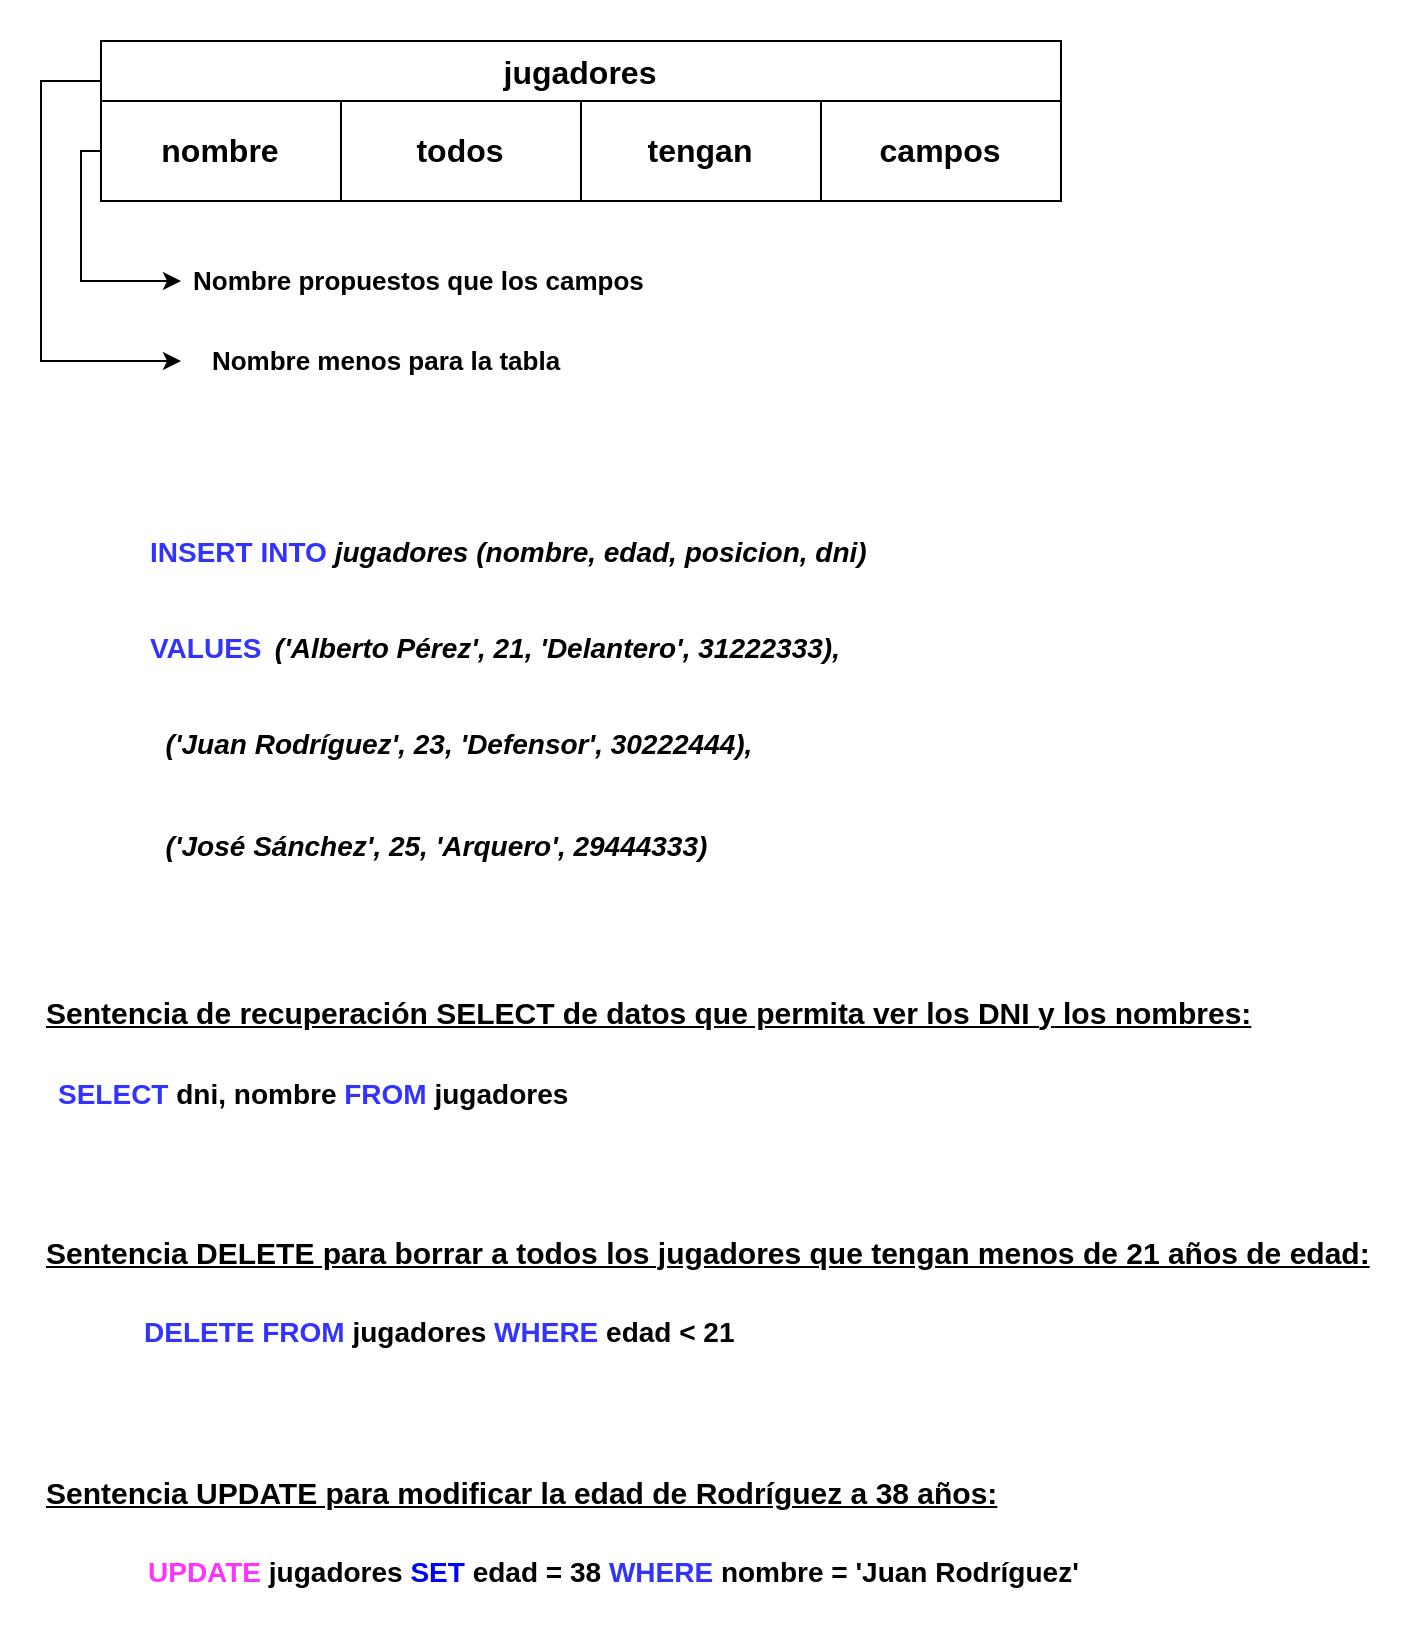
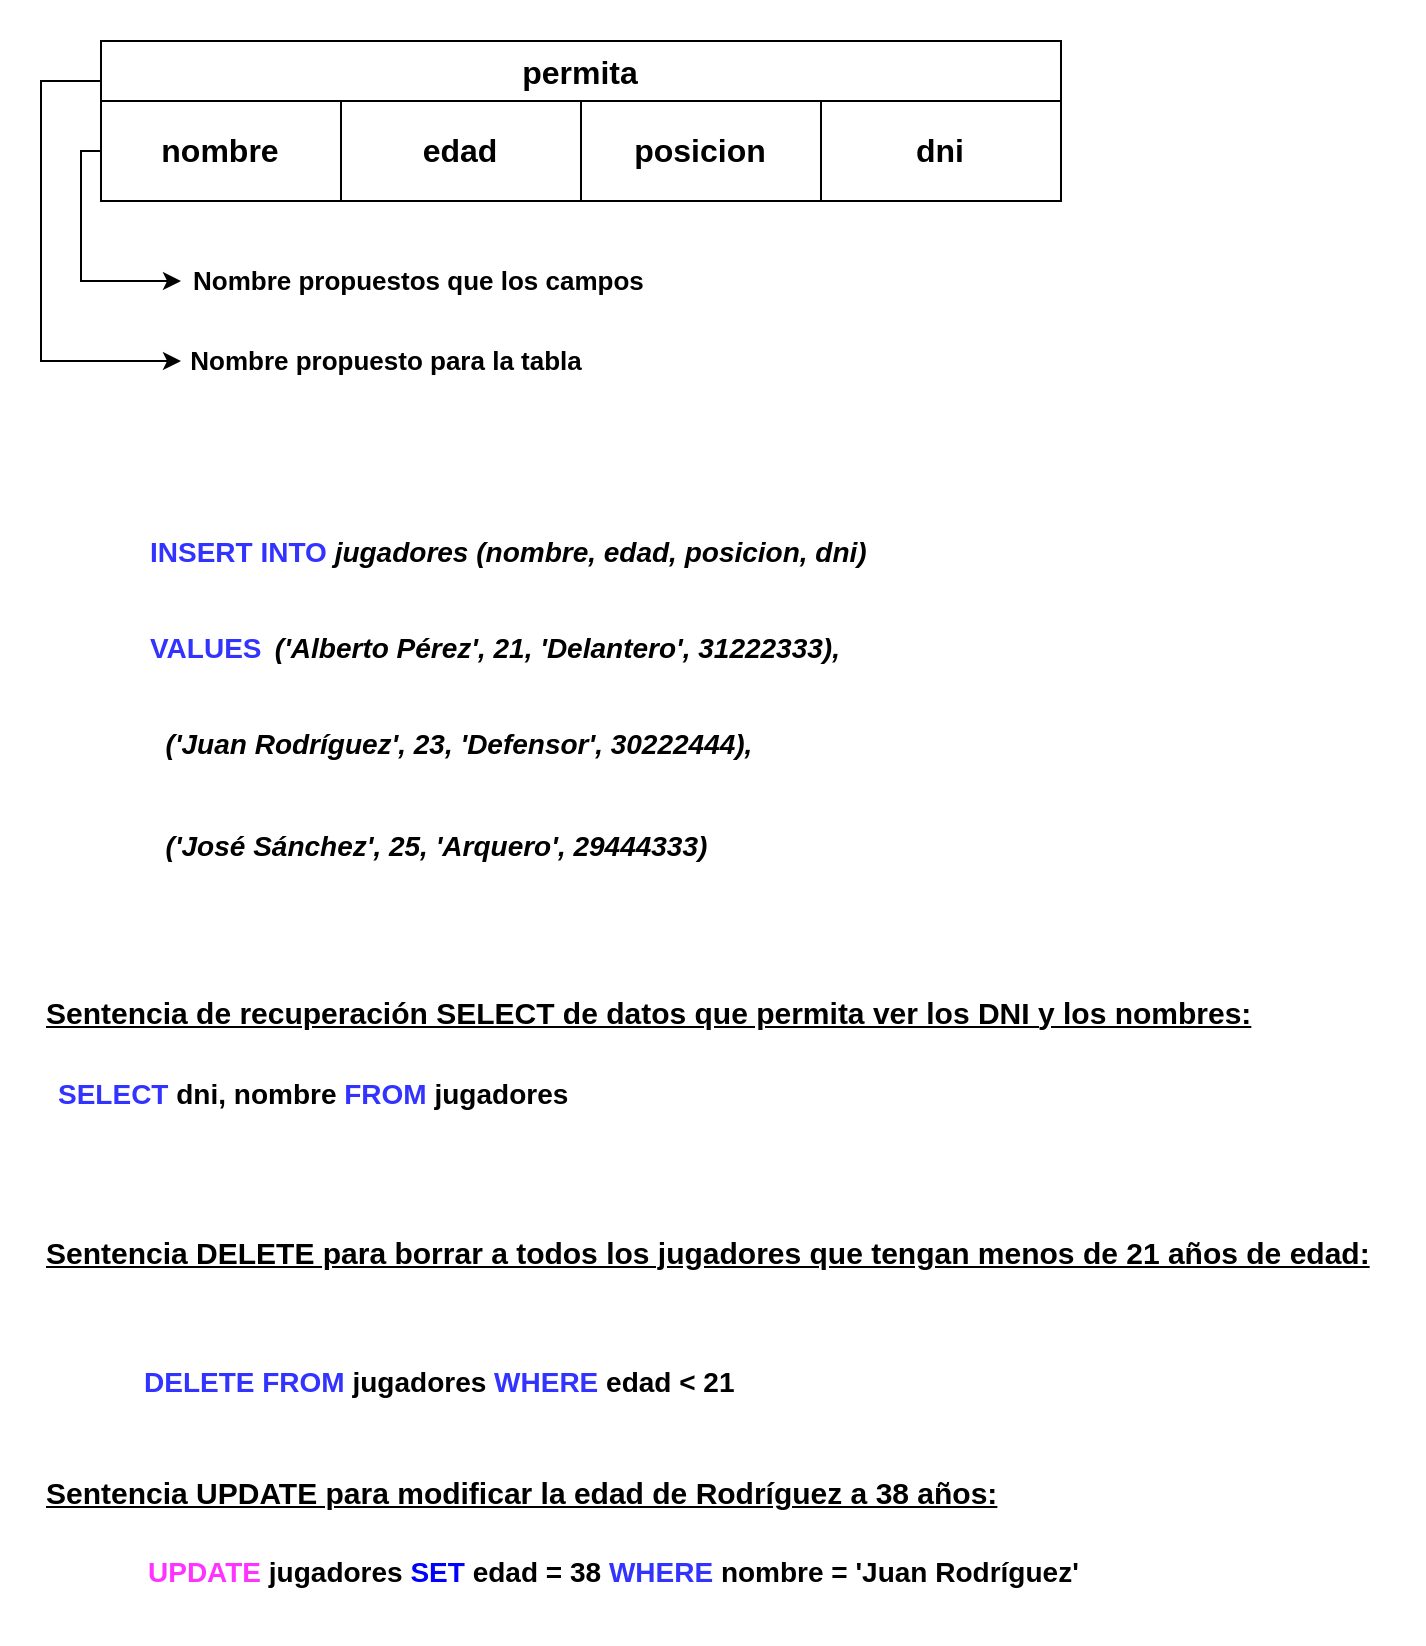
  <mxCell id="0" />
  <mxCell id="1" parent="0" />
  <mxCell id="2" style="edgeStyle=orthogonalEdgeStyle;rounded=0;orthogonalLoop=1;jettySize=auto;html=1;exitX=0;exitY=0.25;exitDx=0;exitDy=0;" edge="1" parent="1" source="3"><mxGeometry relative="1" as="geometry"><mxPoint x="90" y="180" as="targetPoint" /><Array as="points"><mxPoint x="20" y="40" /><mxPoint x="20" y="180" /><mxPoint x="80" y="180" /></Array></mxGeometry></mxCell>
- <mxCell id="3" value="jugadores" style="shape=table;startSize=30;container=1;collapsible=0;childLayout=tableLayout;strokeColor=default;fontSize=16;fontStyle=1" vertex="1" parent="1"><mxGeometry x="50" y="20" width="480" height="80" as="geometry" /></mxCell>
+ <mxCell id="3" value="permita" style="shape=table;startSize=30;container=1;collapsible=0;childLayout=tableLayout;strokeColor=default;fontSize=16;fontStyle=1" vertex="1" parent="1"><mxGeometry x="50" y="20" width="480" height="80" as="geometry" /></mxCell>
  <mxCell id="4" value="" style="shape=tableRow;horizontal=0;startSize=0;swimlaneHead=0;swimlaneBody=0;strokeColor=inherit;top=0;left=0;bottom=0;right=0;collapsible=0;dropTarget=0;fillColor=none;points=[[0,0.5],[1,0.5]];portConstraint=eastwest;fontSize=16;" vertex="1" parent="3"><mxGeometry y="30" width="480" height="50" as="geometry" /></mxCell>
  <mxCell id="5" value="&lt;b&gt;nombre&lt;/b&gt;" style="shape=partialRectangle;html=1;whiteSpace=wrap;connectable=0;strokeColor=inherit;overflow=hidden;fillColor=none;top=0;left=0;bottom=0;right=0;pointerEvents=1;fontSize=16;" vertex="1" parent="4"><mxGeometry width="120" height="50" as="geometry"><mxRectangle width="120" height="50" as="alternateBounds" /></mxGeometry></mxCell>
- <mxCell id="6" value="&lt;b&gt;todos&lt;/b&gt;" style="shape=partialRectangle;html=1;whiteSpace=wrap;connectable=0;strokeColor=inherit;overflow=hidden;fillColor=none;top=0;left=0;bottom=0;right=0;pointerEvents=1;fontSize=16;" vertex="1" parent="4"><mxGeometry x="120" width="120" height="50" as="geometry"><mxRectangle width="120" height="50" as="alternateBounds" /></mxGeometry></mxCell>
- <mxCell id="7" value="&lt;b&gt;tengan&lt;/b&gt;" style="shape=partialRectangle;html=1;whiteSpace=wrap;connectable=0;strokeColor=inherit;overflow=hidden;fillColor=none;top=0;left=0;bottom=0;right=0;pointerEvents=1;fontSize=16;" vertex="1" parent="4"><mxGeometry x="240" width="120" height="50" as="geometry"><mxRectangle width="120" height="50" as="alternateBounds" /></mxGeometry></mxCell>
- <mxCell id="8" value="&lt;b&gt;campos&lt;/b&gt;" style="shape=partialRectangle;html=1;whiteSpace=wrap;connectable=0;strokeColor=inherit;overflow=hidden;fillColor=none;top=0;left=0;bottom=0;right=0;pointerEvents=1;fontSize=16;" vertex="1" parent="4"><mxGeometry x="360" width="120" height="50" as="geometry"><mxRectangle width="120" height="50" as="alternateBounds" /></mxGeometry></mxCell>
+ <mxCell id="6" value="&lt;b&gt;edad&lt;/b&gt;" style="shape=partialRectangle;html=1;whiteSpace=wrap;connectable=0;strokeColor=inherit;overflow=hidden;fillColor=none;top=0;left=0;bottom=0;right=0;pointerEvents=1;fontSize=16;" vertex="1" parent="4"><mxGeometry x="120" width="120" height="50" as="geometry"><mxRectangle width="120" height="50" as="alternateBounds" /></mxGeometry></mxCell>
+ <mxCell id="7" value="&lt;b&gt;posicion&lt;/b&gt;" style="shape=partialRectangle;html=1;whiteSpace=wrap;connectable=0;strokeColor=inherit;overflow=hidden;fillColor=none;top=0;left=0;bottom=0;right=0;pointerEvents=1;fontSize=16;" vertex="1" parent="4"><mxGeometry x="240" width="120" height="50" as="geometry"><mxRectangle width="120" height="50" as="alternateBounds" /></mxGeometry></mxCell>
+ <mxCell id="8" value="&lt;b&gt;dni&lt;/b&gt;" style="shape=partialRectangle;html=1;whiteSpace=wrap;connectable=0;strokeColor=inherit;overflow=hidden;fillColor=none;top=0;left=0;bottom=0;right=0;pointerEvents=1;fontSize=16;" vertex="1" parent="4"><mxGeometry x="360" width="120" height="50" as="geometry"><mxRectangle width="120" height="50" as="alternateBounds" /></mxGeometry></mxCell>
  <mxCell id="9" style="edgeStyle=orthogonalEdgeStyle;rounded=0;orthogonalLoop=1;jettySize=auto;html=1;exitX=0;exitY=0.5;exitDx=0;exitDy=0;" edge="1" parent="1" source="4"><mxGeometry relative="1" as="geometry"><mxPoint x="90" y="140" as="targetPoint" /><Array as="points"><mxPoint x="40" y="75" /><mxPoint x="40" y="140" /><mxPoint x="90" y="140" /></Array></mxGeometry></mxCell>
  <mxCell id="10" value="&lt;font style=&quot;font-size: 13px;&quot;&gt;&lt;b&gt;Nombre propuestos que los campos&amp;nbsp;&lt;/b&gt;&lt;/font&gt;" style="text;html=1;strokeColor=none;fillColor=none;align=center;verticalAlign=middle;whiteSpace=wrap;rounded=0;" vertex="1" parent="1"><mxGeometry x="91" y="125" width="240" height="30" as="geometry" /></mxCell>
- <mxCell id="11" value="&lt;font style=&quot;font-size: 13px;&quot;&gt;&lt;b&gt;Nombre menos para la tabla&lt;/b&gt;&lt;/font&gt;" style="text;html=1;strokeColor=none;fillColor=none;align=center;verticalAlign=middle;whiteSpace=wrap;rounded=0;" vertex="1" parent="1"><mxGeometry x="93" y="165" width="200" height="30" as="geometry" /></mxCell>
+ <mxCell id="11" value="&lt;font style=&quot;font-size: 13px;&quot;&gt;&lt;b&gt;Nombre propuesto para la tabla&lt;/b&gt;&lt;/font&gt;" style="text;html=1;strokeColor=none;fillColor=none;align=center;verticalAlign=middle;whiteSpace=wrap;rounded=0;" vertex="1" parent="1"><mxGeometry x="93" y="165" width="200" height="30" as="geometry" /></mxCell>
  <mxCell id="12" value="&lt;h1 style=&quot;&quot;&gt;&lt;p style=&quot;font-size: 14px; border-color: var(--border-color); line-height: 20.8px;&quot;&gt;&lt;font color=&quot;#3333ff&quot;&gt;INSERT INTO&lt;/font&gt; &lt;i&gt;jugadores (nombre, edad, posicion, dni)&lt;/i&gt;&lt;/p&gt;&lt;p style=&quot;border-color: var(--border-color); line-height: 20.8px;&quot;&gt;&lt;span style=&quot;background-color: initial;&quot;&gt;&lt;font style=&quot;font-size: 14px;&quot; color=&quot;#3333ff&quot;&gt;VALUES&lt;/font&gt; &lt;i style=&quot;&quot;&gt;&lt;span style=&quot;font-size: 14px;&quot;&gt;('Alberto Pérez', 21, 'Delantero', 31222333),&lt;/span&gt;&lt;/i&gt;&lt;/span&gt;&lt;i style=&quot;font-size: 14px;&quot;&gt;&lt;br&gt;&lt;/i&gt;&lt;/p&gt;&lt;p style=&quot;border-color: var(--border-color); line-height: 20.8px;&quot;&gt;&lt;span style=&quot;background-color: initial;&quot;&gt;&lt;i style=&quot;&quot;&gt;&lt;span style=&quot;font-size: 14px;&quot;&gt; &lt;/span&gt;&lt;span style=&quot;font-size: 14px;&quot;&gt; &lt;/span&gt;&lt;span style=&quot;font-size: 14px; white-space: pre;&quot;&gt; &lt;/span&gt;&lt;span style=&quot;font-size: 14px; white-space: pre;&quot;&gt; &lt;/span&gt;&lt;span style=&quot;font-size: 14px;&quot;&gt;('Juan Rodríguez', 23, 'Defensor', 30222444),&amp;nbsp;&lt;/span&gt;&lt;/i&gt;&lt;/span&gt;&lt;br&gt;&lt;/p&gt;&lt;i&gt;&lt;font style=&quot;&quot;&gt;&lt;span style=&quot;font-size: 14px; white-space: pre;&quot;&gt; &lt;/span&gt;&lt;span style=&quot;font-size: 14px; white-space: pre;&quot;&gt; &lt;/span&gt;&lt;span style=&quot;font-size: 14px;&quot;&gt;('José Sánchez', 25, 'Arquero', 29444333)&lt;/span&gt;&lt;/font&gt;&lt;/i&gt;&lt;/h1&gt;" style="text;html=1;strokeColor=none;fillColor=none;spacing=5;spacingTop=-20;whiteSpace=wrap;overflow=hidden;rounded=0;" vertex="1" parent="1"><mxGeometry x="70" y="260" width="540" height="181" as="geometry" /></mxCell>
  <mxCell id="13" value="&lt;b style=&quot;border-color: var(--border-color);&quot;&gt;&lt;font style=&quot;border-color: var(--border-color);&quot; size=&quot;1&quot;&gt;&lt;u style=&quot;border-color: var(--border-color); font-size: 15px;&quot;&gt;Sentencia de recuperación SELECT de datos que permita ver los DNI y los nombres:&lt;/u&gt;&lt;/font&gt;&lt;/b&gt;" style="text;html=1;strokeColor=none;fillColor=none;align=left;verticalAlign=middle;whiteSpace=wrap;rounded=0;" vertex="1" parent="1"><mxGeometry x="21" y="491" width="610" height="30" as="geometry" /></mxCell>
  <mxCell id="14" value="&lt;font style=&quot;font-size: 14px;&quot;&gt;&lt;b&gt;&lt;font color=&quot;#3333ff&quot;&gt;SELECT &lt;/font&gt;dni, nombre &lt;font color=&quot;#3333ff&quot;&gt;FROM &lt;/font&gt;jugadores&lt;/b&gt;&lt;/font&gt;" style="text;html=1;strokeColor=none;fillColor=none;align=left;verticalAlign=middle;whiteSpace=wrap;rounded=0;" vertex="1" parent="1"><mxGeometry x="27" y="532" width="260" height="30" as="geometry" /></mxCell>
  <mxCell id="15" value="&lt;font size=&quot;1&quot; style=&quot;&quot;&gt;&lt;b style=&quot;&quot;&gt;&lt;u style=&quot;font-size: 15px;&quot;&gt;Sentencia DELETE para borrar a todos los jugadores que tengan menos de 21 años de edad:&lt;/u&gt;&lt;/b&gt;&lt;/font&gt;" style="text;html=1;strokeColor=none;fillColor=none;align=left;verticalAlign=middle;whiteSpace=wrap;rounded=0;" vertex="1" parent="1"><mxGeometry x="21" y="611" width="670" height="30" as="geometry" /></mxCell>
- <mxCell id="16" value="&lt;font style=&quot;font-size: 14px;&quot;&gt;&lt;b&gt;&lt;font color=&quot;#3333ff&quot;&gt;DELETE FROM &lt;/font&gt;jugadores &lt;font color=&quot;#3333ff&quot;&gt;WHERE &lt;/font&gt;edad &amp;lt; 21&lt;/b&gt;&lt;/font&gt;" style="text;html=1;strokeColor=none;fillColor=none;align=left;verticalAlign=middle;whiteSpace=wrap;rounded=0;" vertex="1" parent="1"><mxGeometry x="70" y="651" width="321" height="30" as="geometry" /></mxCell>
+ <mxCell id="16" value="&lt;font style=&quot;font-size: 14px;&quot;&gt;&lt;b&gt;&lt;font color=&quot;#3333ff&quot;&gt;DELETE FROM &lt;/font&gt;jugadores &lt;font color=&quot;#3333ff&quot;&gt;WHERE &lt;/font&gt;edad &amp;lt; 21&lt;/b&gt;&lt;/font&gt;" style="text;html=1;strokeColor=none;fillColor=none;align=left;verticalAlign=middle;whiteSpace=wrap;rounded=0;" vertex="1" parent="1"><mxGeometry x="70" y="676" width="321" height="30" as="geometry" /></mxCell>
  <mxCell id="17" value="&lt;u&gt;&lt;font size=&quot;1&quot; style=&quot;&quot;&gt;&lt;b style=&quot;font-size: 15px;&quot;&gt;Sentencia UPDATE para modificar la edad de Rodríguez&amp;nbsp;a 38 años:&lt;/b&gt;&lt;/font&gt;&lt;/u&gt;" style="text;html=1;strokeColor=none;fillColor=none;align=left;verticalAlign=middle;whiteSpace=wrap;rounded=0;" vertex="1" parent="1"><mxGeometry x="21" y="731" width="620" height="30" as="geometry" /></mxCell>
  <mxCell id="18" value="&lt;font style=&quot;&quot;&gt;&lt;font style=&quot;font-size: 14px; font-weight: bold;&quot; color=&quot;#ff33ff&quot;&gt;UPDATE &lt;/font&gt;&lt;span style=&quot;font-size: 14px;&quot;&gt;&lt;b&gt;jugadores &lt;/b&gt;&lt;/span&gt;&lt;font style=&quot;font-size: 14px; font-weight: bold;&quot; color=&quot;#0000ff&quot;&gt;SET &lt;/font&gt;&lt;span style=&quot;font-size: 14px;&quot;&gt;&lt;b&gt;edad = 38 &lt;/b&gt;&lt;/span&gt;&lt;font style=&quot;font-size: 14px; font-weight: bold;&quot; color=&quot;#3333ff&quot;&gt;WHERE &lt;/font&gt;&lt;span style=&quot;font-size: 14px;&quot;&gt;&lt;b&gt;nombre = 'Juan Rodríguez'&lt;/b&gt;&lt;/span&gt;&lt;/font&gt;" style="text;html=1;strokeColor=none;fillColor=none;align=left;verticalAlign=middle;whiteSpace=wrap;rounded=0;" vertex="1" parent="1"><mxGeometry x="72" y="771" width="490" height="30" as="geometry" /></mxCell>
